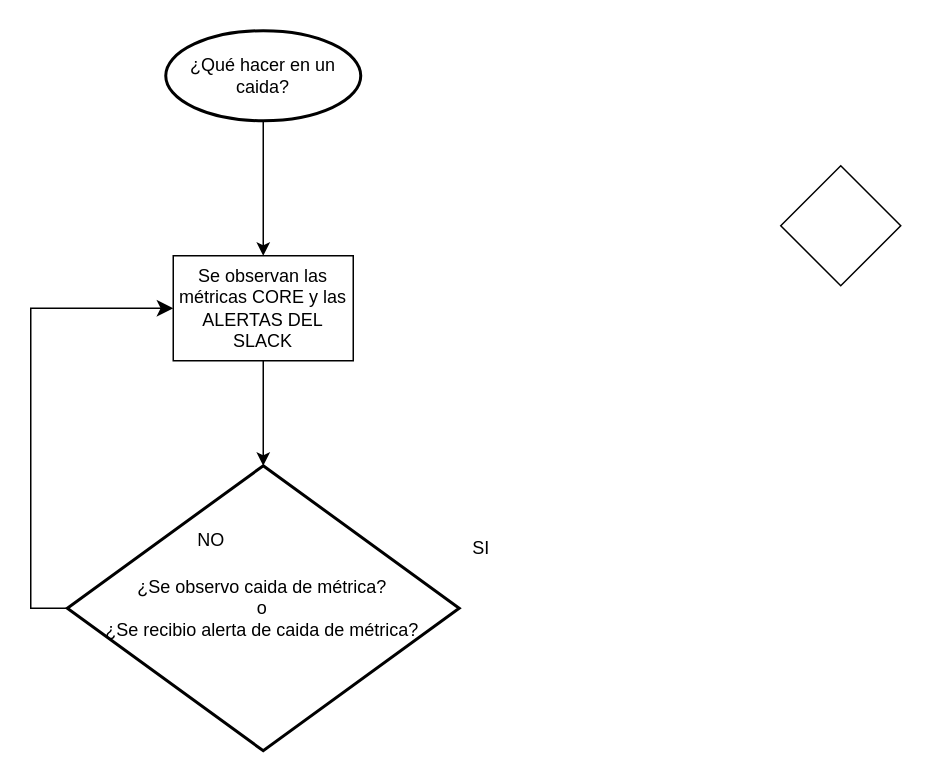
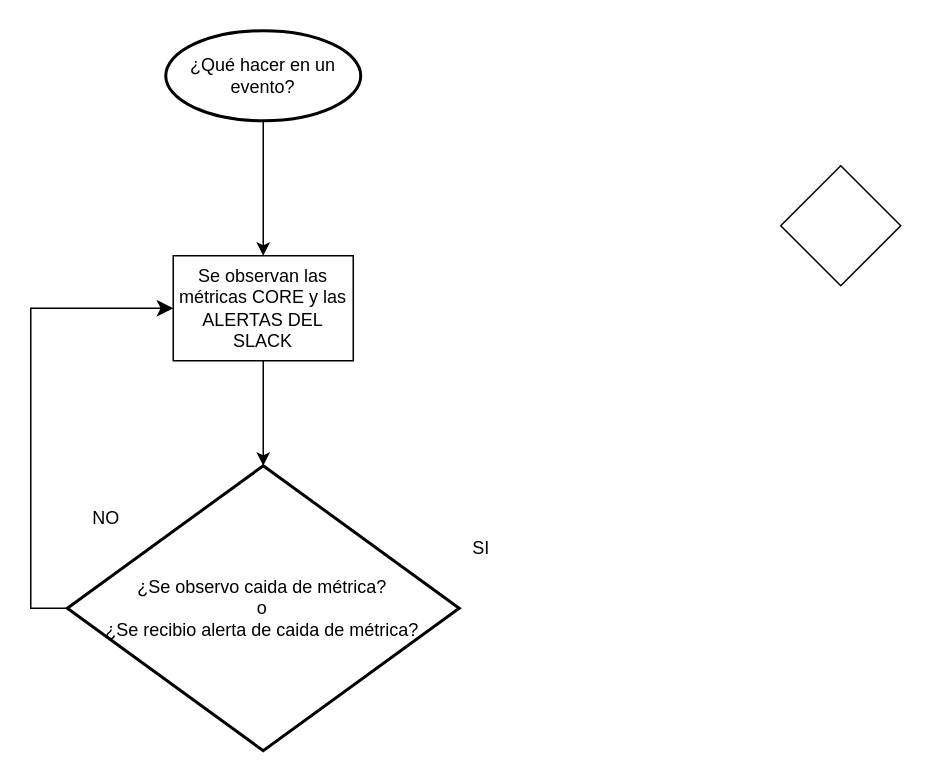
  <mxCell id="0" />
  <mxCell id="1" parent="0" />
- <mxCell id="2" value="¿Qué hacer en un caida?" style="strokeWidth=2;html=1;shape=mxgraph.flowchart.start_1;whiteSpace=wrap;" vertex="1" parent="1"><mxGeometry x="110" y="20" width="130" height="60" as="geometry" /></mxCell>
+ <mxCell id="2" value="¿Qué hacer en un evento?" style="strokeWidth=2;html=1;shape=mxgraph.flowchart.start_1;whiteSpace=wrap;" vertex="1" parent="1"><mxGeometry x="110" y="20" width="130" height="60" as="geometry" /></mxCell>
  <mxCell id="3" value="" style="endArrow=classic;html=1;rounded=0;exitX=0.5;exitY=1;exitDx=0;exitDy=0;exitPerimeter=0;entryX=0.5;entryY=0;entryDx=0;entryDy=0;" edge="1" parent="1" source="2" target="4"><mxGeometry width="50" height="50" relative="1" as="geometry"><mxPoint x="190" y="230" as="sourcePoint" /><mxPoint x="180" y="170" as="targetPoint" /></mxGeometry></mxCell>
  <mxCell id="4" value="Se observan las métricas CORE y las ALERTAS DEL SLACK" style="rounded=0;whiteSpace=wrap;html=1;" vertex="1" parent="1"><mxGeometry x="115" y="170" width="120" height="70" as="geometry" /></mxCell>
  <mxCell id="5" value="" style="rhombus;whiteSpace=wrap;html=1;" vertex="1" parent="1"><mxGeometry x="520" y="110" width="80" height="80" as="geometry" /></mxCell>
  <mxCell id="6" value="¿Se observo caida de métrica?&lt;div&gt;&amp;nbsp;o&amp;nbsp;&lt;/div&gt;&lt;div&gt;¿Se recibio alerta de caida de métrica?&lt;/div&gt;" style="strokeWidth=2;html=1;shape=mxgraph.flowchart.decision;whiteSpace=wrap;" vertex="1" parent="1"><mxGeometry x="44.38" y="310" width="261.25" height="190" as="geometry" /></mxCell>
  <mxCell id="7" value="" style="endArrow=classic;html=1;rounded=0;exitX=0.5;exitY=1;exitDx=0;exitDy=0;entryX=0.5;entryY=0;entryDx=0;entryDy=0;entryPerimeter=0;" edge="1" parent="1" source="4" target="6"><mxGeometry width="50" height="50" relative="1" as="geometry"><mxPoint x="160" y="290" as="sourcePoint" /><mxPoint x="160" y="380" as="targetPoint" /></mxGeometry></mxCell>
  <mxCell id="8" value="" style="edgeStyle=elbowEdgeStyle;elbow=vertical;endArrow=classic;html=1;curved=0;rounded=0;endSize=8;startSize=8;entryX=0;entryY=0.5;entryDx=0;entryDy=0;exitX=0;exitY=0.5;exitDx=0;exitDy=0;exitPerimeter=0;" edge="1" parent="1" source="6" target="4"><mxGeometry width="50" height="50" relative="1" as="geometry"><mxPoint x="40" y="390" as="sourcePoint" /><mxPoint x="107.5" y="210" as="targetPoint" /><Array as="points"><mxPoint x="20" y="310" /></Array></mxGeometry></mxCell>
- <mxCell id="9" value="NO" style="text;html=1;align=center;verticalAlign=middle;resizable=0;points=[];autosize=1;strokeColor=none;fillColor=none;" vertex="1" parent="1"><mxGeometry x="120" y="345" width="40" height="30" as="geometry" /></mxCell>
+ <mxCell id="9" value="NO" style="text;html=1;align=center;verticalAlign=middle;resizable=0;points=[];autosize=1;strokeColor=none;fillColor=none;" vertex="1" parent="1"><mxGeometry x="50" y="330" width="40" height="30" as="geometry" /></mxCell>
  <mxCell id="10" value="SI" style="text;html=1;align=center;verticalAlign=middle;resizable=0;points=[];autosize=1;strokeColor=none;fillColor=none;" vertex="1" parent="1"><mxGeometry x="305" y="350" width="30" height="30" as="geometry" /></mxCell>
